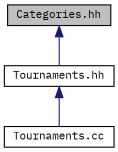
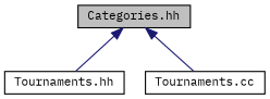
  digraph {
    fontname="IBM Plex Mono"
    node [color=black fillcolor=white fontname="IBM Plex Mono" fontsize=10 shape=record style=filled]
    edge [color=midnightblue dir=back fontname="IBM Plex Mono" fontsize=10 labelfontname=FreeSans labelfontsize=10 style=solid]
    n1 [fillcolor=grey75 fontcolor=black height=0.2 label="Categories.hh" width=0.4]
    n2 [height=0.2 label="Tournaments.hh" width=0.4]
    n3 [height=0.2 label="Tournaments.cc" width=0.4]
    n1 -> n2
-   n2 -> n3
+   n1 -> n3
  }
